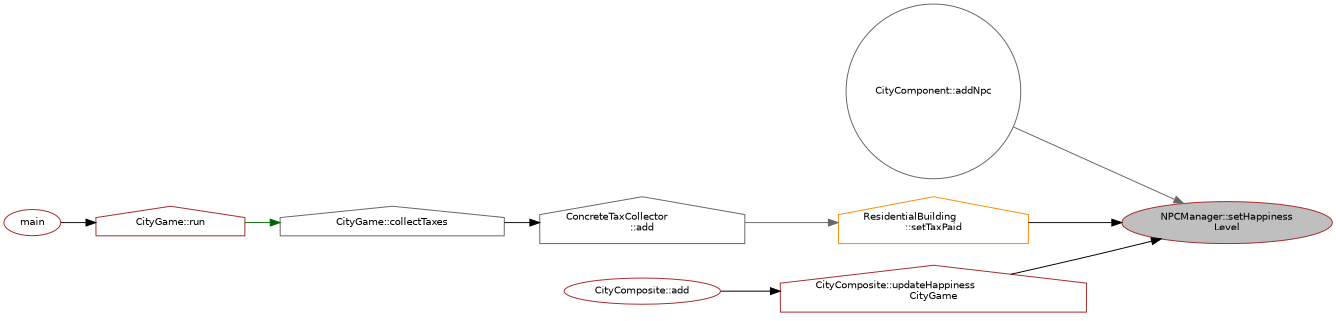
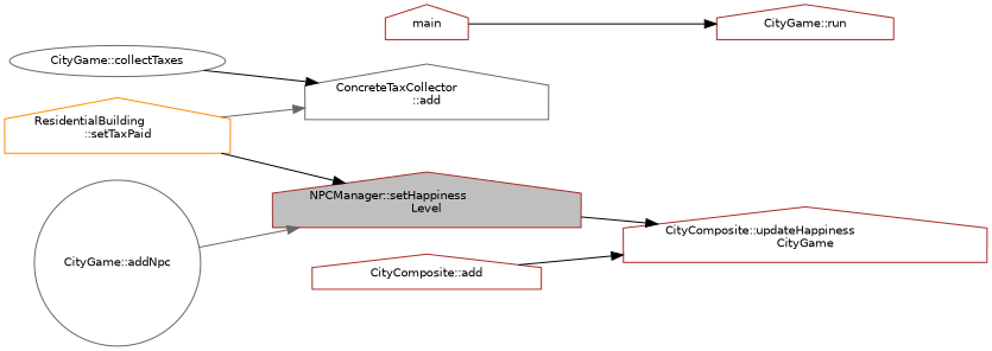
  digraph {
    rankdir=RL
    node [color=brown fillcolor=white fontname=Helvetica fontsize=10 shape=house style=filled]
    edge [color=black dir=back fontname=Helvetica fontsize=10 labelfontname=Helvetica labelfontsize=10 style=solid]
-   n1 [fillcolor=grey75 fontcolor=black height=0.2 label="NPCManager::setHappiness\lLevel" shape=ellipse width=0.4]
-   n2 [color=gray40 height=0.2 label="CityComponent::addNpc" shape=circle width=0.4]
+   n1 [fillcolor=grey75 fontcolor=black height=0.2 label="NPCManager::setHappiness\lLevel" width=0.4]
+   n2 [color=gray40 height=0.2 label="CityGame::addNpc" shape=circle width=0.4]
    n3 [color=darkorange height=0.2 label="ResidentialBuilding\l::setTaxPaid" width=0.4]
    n4 [height=0.2 label="CityComposite::updateHappiness\lCityGame" width=0.4]
    n5 [color=gray40 height=0.2 label="ConcreteTaxCollector\l::add" width=0.4]
-   n6 [height=0.2 label="CityComposite::add" shape=ellipse width=0.4]
-   n7 [color=gray40 height=0.2 label="CityGame::collectTaxes" width=0.4]
+   n6 [height=0.2 label="CityComposite::add" width=0.4]
+   n7 [color=gray40 height=0.2 label="CityGame::collectTaxes" shape=ellipse width=0.4]
    n8 [height=0.2 label="CityGame::run" width=0.4]
-   n9 [height=0.2 label=main shape=ellipse width=0.4]
+   n9 [height=0.2 label=main width=0.4]
    n1 -> n2 [color=gray40]
    n1 -> n3
-   n1 -> n4
-   n3 -> n5 [color=gray40]
+   n4 -> n1
+   n5 -> n3 [color=gray40]
    n4 -> n6
    n5 -> n7
-   n7 -> n8 [color=darkgreen]
    n8 -> n9
  }
